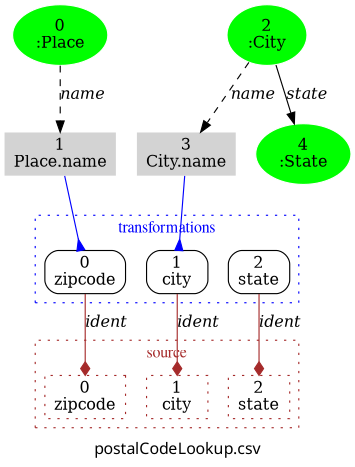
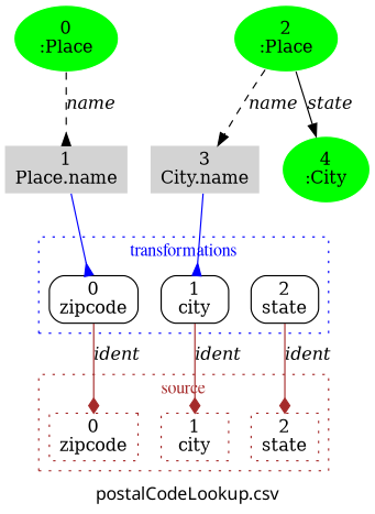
  digraph {
    fontname="times:bold"
    label="postalCodeLookup.csv"
    remincross=true
    splines=true
    node [color=white shape=box style=filled]
    edge [fontname="times-italic"]
    n1 [color=brown label="0\nzipcode" style=dotted]
    n2 [color=brown label="1\ncity" style=dotted]
    n3 [color=brown label="2\nstate" style=dotted]
    n4 [label="0\nzipcode" style=rounded color=""]
    n5 [label="1\ncity" style=rounded color=""]
    n6 [label="2\nstate" style=rounded color=""]
    n7 [fillcolor=green label="0\n:Place" shape=ellipse]
    n8 [fillcolor=lightgrey label="1\nPlace.name" shape=plaintext]
-   n9 [fillcolor=green label="2\n:City" shape=ellipse]
+   n9 [fillcolor=green label="2\n:Place" shape=ellipse]
    n10 [fillcolor=lightgrey label="3\nCity.name" shape=plaintext]
-   n11 [fillcolor=green label="4\n:State" shape=ellipse]
+   n11 [fillcolor=green label="4\n:City" shape=ellipse]
    subgraph cluster_1 {
      color=brown
      fontcolor=brown
      fontname=times
      label=source
      rank=same
      style=dotted
      n1
      n2
      n3
    }
    subgraph cluster_2 {
      color=blue
      fontcolor=blue
      fontname=times
      label=transformations
      rank=same
      style=dotted
      n4
      n5
      n6
    }
    n4 -> n1 [arrowhead=diamond color=brown label=ident]
    n5 -> n2 [arrowhead=diamond color=brown label=ident]
    n6 -> n3 [arrowhead=diamond color=brown label=ident]
-   n7 -> n8 [label=name style=dashed]
+   n7 -> n8 [label=name style=dashed arrowhead=inv]
    n8 -> n4 [arrowhead=inv arrowtail=inv color=blue fontname=""]
    n9 -> n10 [label=name style=dashed]
    n9 -> n11 [label=state]
    n10 -> n5 [arrowhead=inv arrowtail=inv color=blue fontname=""]
  }
